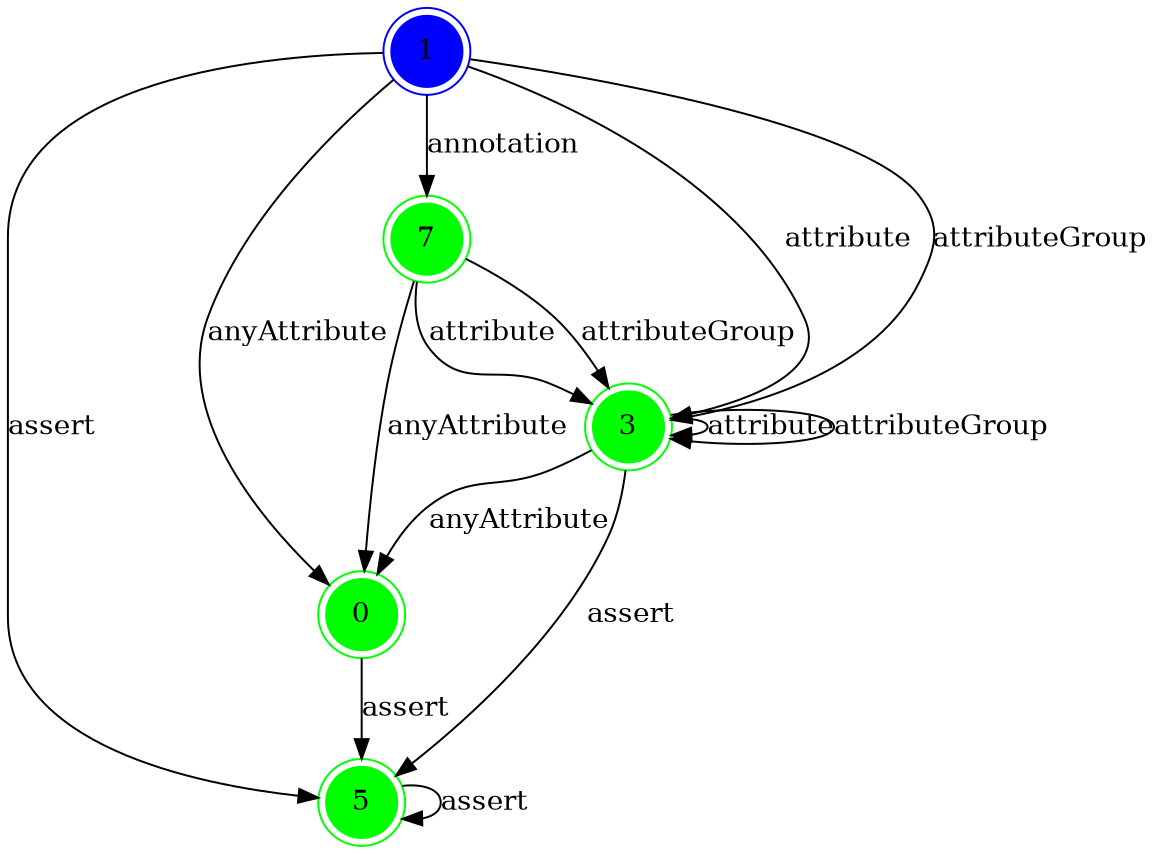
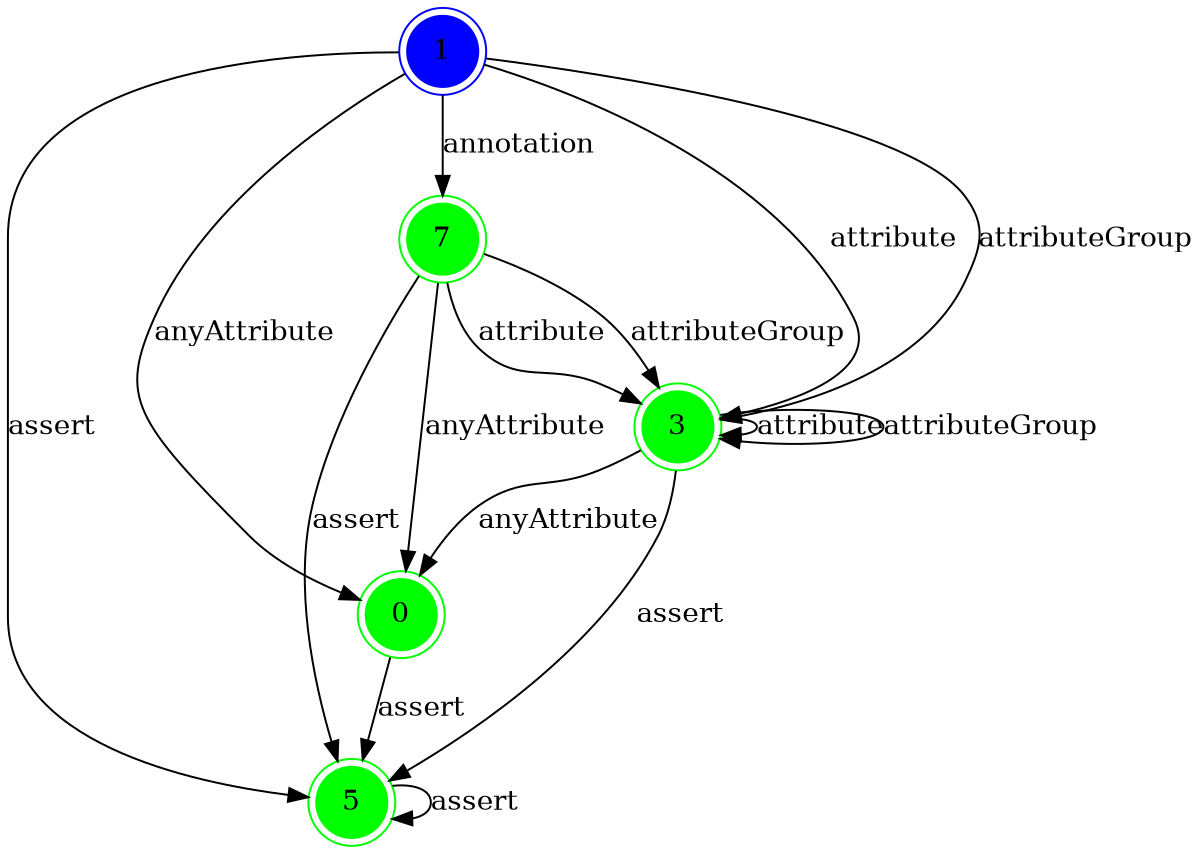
  digraph {
    mindist=2.0
    node [color=green shape=doublecircle style=filled]
    1 [color=blue]
    n2 [label=7]
    n3 [label=0]
    5
    3
    1 -> n2 [label=annotation]
    1 -> n3 [label=anyAttribute]
    1 -> 5 [label=assert]
    1 -> 3 [label=attribute]
    1 -> 3 [label=attributeGroup]
    n2 -> n3 [label=anyAttribute]
+   n2 -> 5 [label=assert]
    n2 -> 3 [label=attribute]
    n2 -> 3 [label=attributeGroup]
    n3 -> 5 [label=assert]
    5 -> 5 [label=assert]
    3 -> n3 [label=anyAttribute]
    3 -> 5 [label=assert]
    3 -> 3 [label=attribute]
    3 -> 3 [label=attributeGroup]
  }
